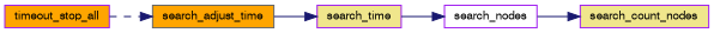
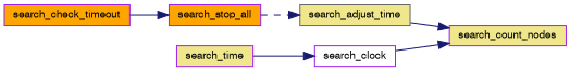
  digraph {
    rankdir=LR
    node [color=purple fillcolor=orange fontname=FreeSans fontsize=10 shape=record style=filled]
    edge [color=midnightblue fontname=FreeSans fontsize=10 labelfontname=FreeSans labelfontsize=10 style=solid]
-   n2 [height=0.2 label=timeout_stop_all width=0.4]
-   n3 [color=gray40 height=0.2 label=search_adjust_time width=0.4]
+   n1 [fontcolor=black height=0.2 label=search_check_timeout width=0.4]
+   n2 [height=0.2 label=search_stop_all width=0.4]
+   n3 [color=gray40 fillcolor=khaki height=0.2 label=search_adjust_time width=0.4]
    n4 [fillcolor=khaki height=0.2 label=search_time width=0.4]
-   n5 [fillcolor=white height=0.2 label=search_nodes width=0.4]
+   n5 [fillcolor=white height=0.2 label=search_clock width=0.4]
    n6 [fillcolor=khaki height=0.2 label=search_count_nodes width=0.4]
+   n1 -> n2
    n2 -> n3 [style=dashed]
-   n3 -> n4
+   n3 -> n6
    n4 -> n5
    n5 -> n6
  }
